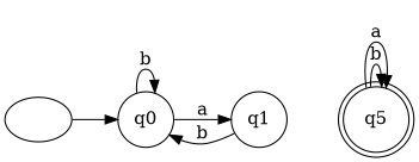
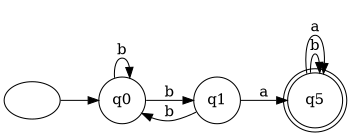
  digraph {
    rankdir=LR
    node [shape=circle]
    q0
    q1
    "" [shape=""]
    n4 [label=q5 shape=doublecircle]
    q0 -> q0 [label=b]
-   q0 -> q1 [label=a]
+   q0 -> q1 [label=b]
    q1 -> q0 [label=b]
+   q1 -> n4 [label=a]
    "" -> q0
    n4 -> n4 [label=b]
    n4 -> n4 [label=a]
  }
